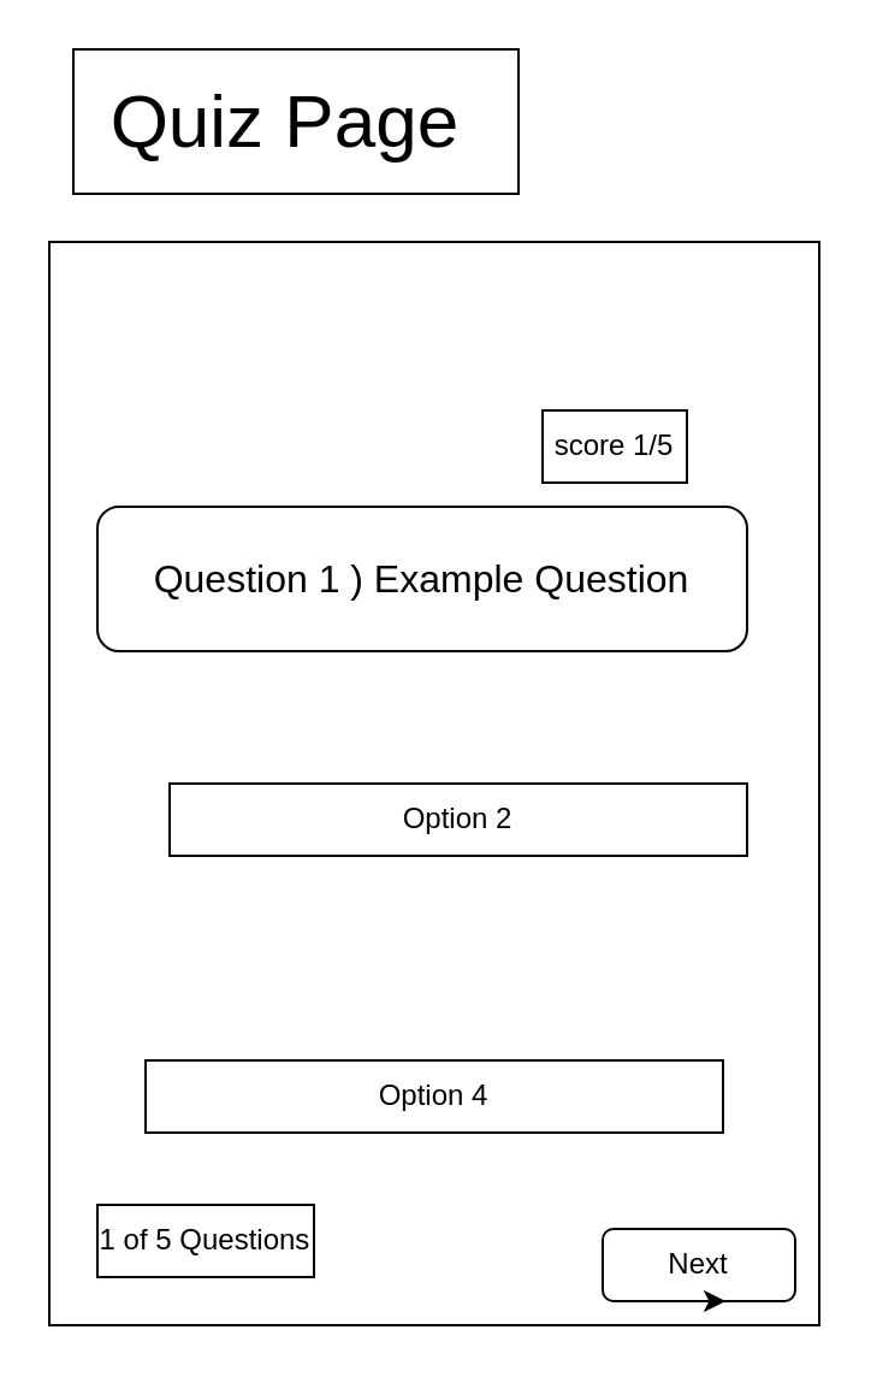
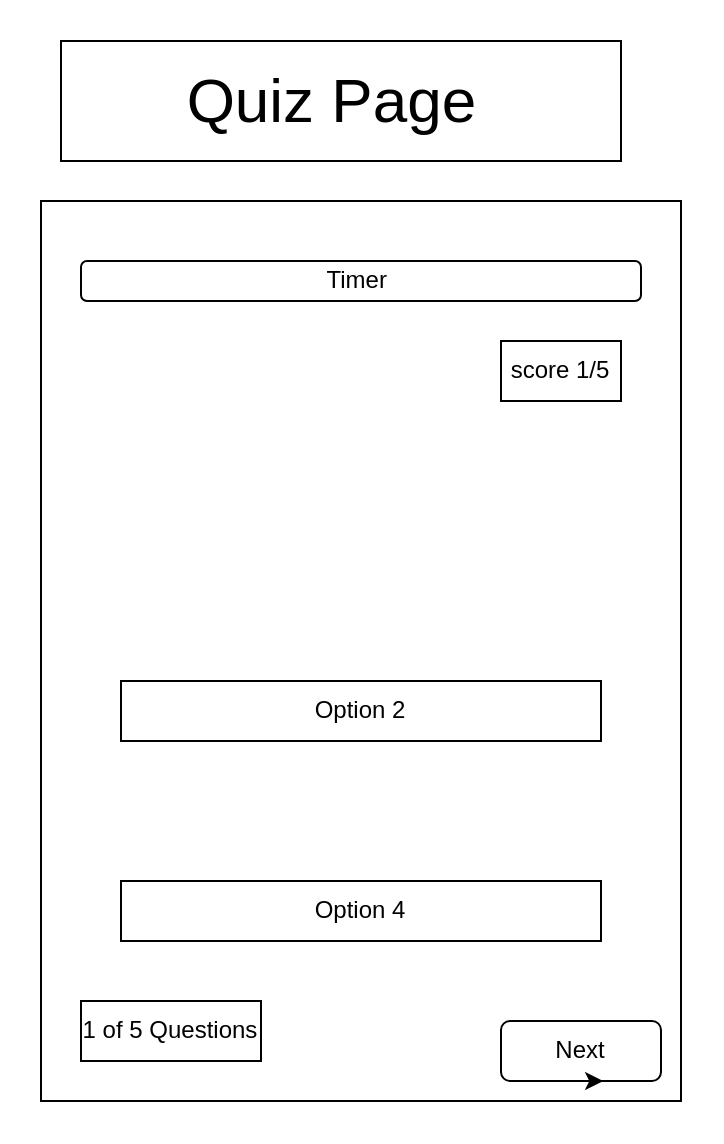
  <mxCell id="0" />
  <mxCell id="1" parent="0" />
  <mxCell id="2" value="" style="rounded=0;whiteSpace=wrap;html=1;align=left;" parent="1" vertex="1"><mxGeometry x="20" y="100" width="320" height="450" as="geometry" /></mxCell>
- <mxCell id="3" value="Option 2" style="rounded=0;whiteSpace=wrap;html=1;" parent="1" vertex="1"><mxGeometry x="70" y="325" width="240" height="30" as="geometry" /></mxCell>
+ <mxCell id="3" value="Option 2" style="rounded=0;whiteSpace=wrap;html=1;" parent="1" vertex="1"><mxGeometry x="60" y="340" width="240" height="30" as="geometry" /></mxCell>
  <mxCell id="4" value="Option 4" style="rounded=0;whiteSpace=wrap;html=1;" parent="1" vertex="1"><mxGeometry x="60" y="440" width="240" height="30" as="geometry" /></mxCell>
  <mxCell id="5" value="Next" style="rounded=1;whiteSpace=wrap;html=1;" parent="1" vertex="1"><mxGeometry x="250" y="510" width="80" height="30" as="geometry" /></mxCell>
  <mxCell id="6" style="edgeStyle=orthogonalEdgeStyle;rounded=0;orthogonalLoop=1;jettySize=auto;html=1;exitX=0.5;exitY=1;exitDx=0;exitDy=0;entryX=0.639;entryY=0.989;entryDx=0;entryDy=0;entryPerimeter=0;" parent="1" source="5" target="5" edge="1"><mxGeometry relative="1" as="geometry" /></mxCell>
- <mxCell id="7" value="Question 1 ) Example Question" style="rounded=1;whiteSpace=wrap;html=1;fontSize=16;" parent="1" vertex="1"><mxGeometry x="40" y="210" width="270" height="60" as="geometry" /></mxCell>
  <mxCell id="8" value="1 of 5 Questions" style="rounded=0;whiteSpace=wrap;html=1;" vertex="1" parent="1"><mxGeometry x="40" y="500" width="90" height="30" as="geometry" /></mxCell>
- <mxCell id="9" value="score 1/5" style="rounded=0;whiteSpace=wrap;html=1;" vertex="1" parent="1"><mxGeometry x="225" y="170" width="60" height="30" as="geometry" /></mxCell>
- <mxCell id="11" value="Quiz Page&amp;nbsp;" style="rounded=0;whiteSpace=wrap;html=1;fontSize=31;" vertex="1" parent="1"><mxGeometry x="30" y="20" width="185" height="60" as="geometry" /></mxCell>
+ <mxCell id="9" value="score 1/5" style="rounded=0;whiteSpace=wrap;html=1;" vertex="1" parent="1"><mxGeometry x="250" y="170" width="60" height="30" as="geometry" /></mxCell>
+ <mxCell id="10" value="Timer&amp;nbsp;" style="rounded=1;whiteSpace=wrap;html=1;" vertex="1" parent="1"><mxGeometry x="40" y="130" width="280" height="20" as="geometry" /></mxCell>
+ <mxCell id="11" value="Quiz Page&amp;nbsp;" style="rounded=0;whiteSpace=wrap;html=1;fontSize=31;" vertex="1" parent="1"><mxGeometry x="30" y="20" width="280" height="60" as="geometry" /></mxCell>
